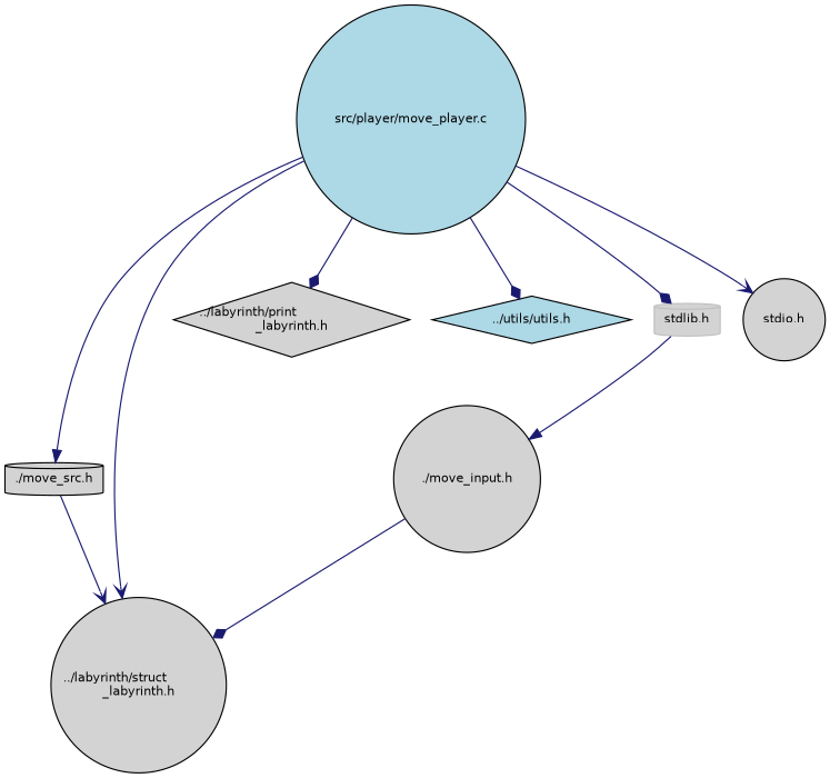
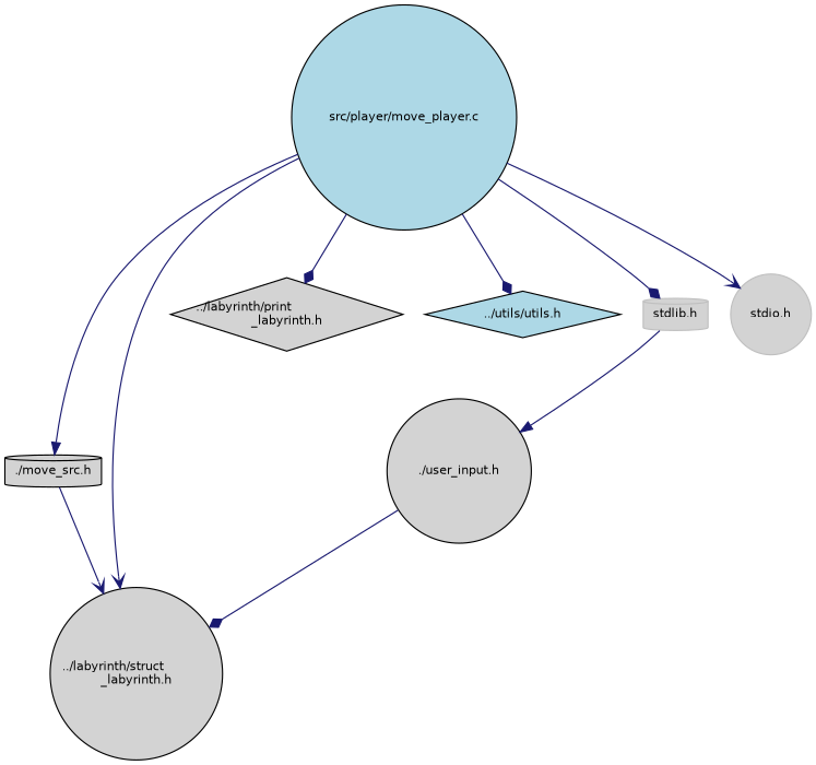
  digraph {
    node [color=black fillcolor=lightgrey fontname=Helvetica fontsize=10 shape=circle style=filled]
    edge [arrowhead=diamond color=midnightblue fontname=Helvetica fontsize=10 labelfontname=Helvetica labelfontsize=10 style=solid]
    n1 [fillcolor=lightblue fontcolor=black height=0.2 label="src/player/move_player.c" width=0.4]
    n2 [height=0.2 label="./move_src.h" shape=cylinder width=0.4]
    n3 [height=0.2 label="../labyrinth/struct\l_labyrinth.h" width=0.4]
    n4 [height=0.2 label="../labyrinth/print\l_labyrinth.h" shape=diamond width=0.4]
    n5 [fillcolor=lightblue height=0.2 label="../utils/utils.h" shape=diamond width=0.4]
    n6 [color=grey75 height=0.2 label="stdlib.h" shape=cylinder width=0.4]
-   n7 [height=0.2 label="stdio.h" width=0.4]
-   n8 [height=0.2 label="./move_input.h" width=0.4]
+   n7 [color=grey75 height=0.2 label="stdio.h" width=0.4]
+   n8 [height=0.2 label="./user_input.h" width=0.4]
    n1 -> n2 [arrowhead=normal]
    n1 -> n3 [arrowhead=vee]
    n1 -> n4
    n1 -> n5
    n1 -> n6
    n1 -> n7 [arrowhead=vee]
    n2 -> n3 [arrowhead=vee]
    n6 -> n8 [arrowhead=normal]
    n8 -> n3
  }
